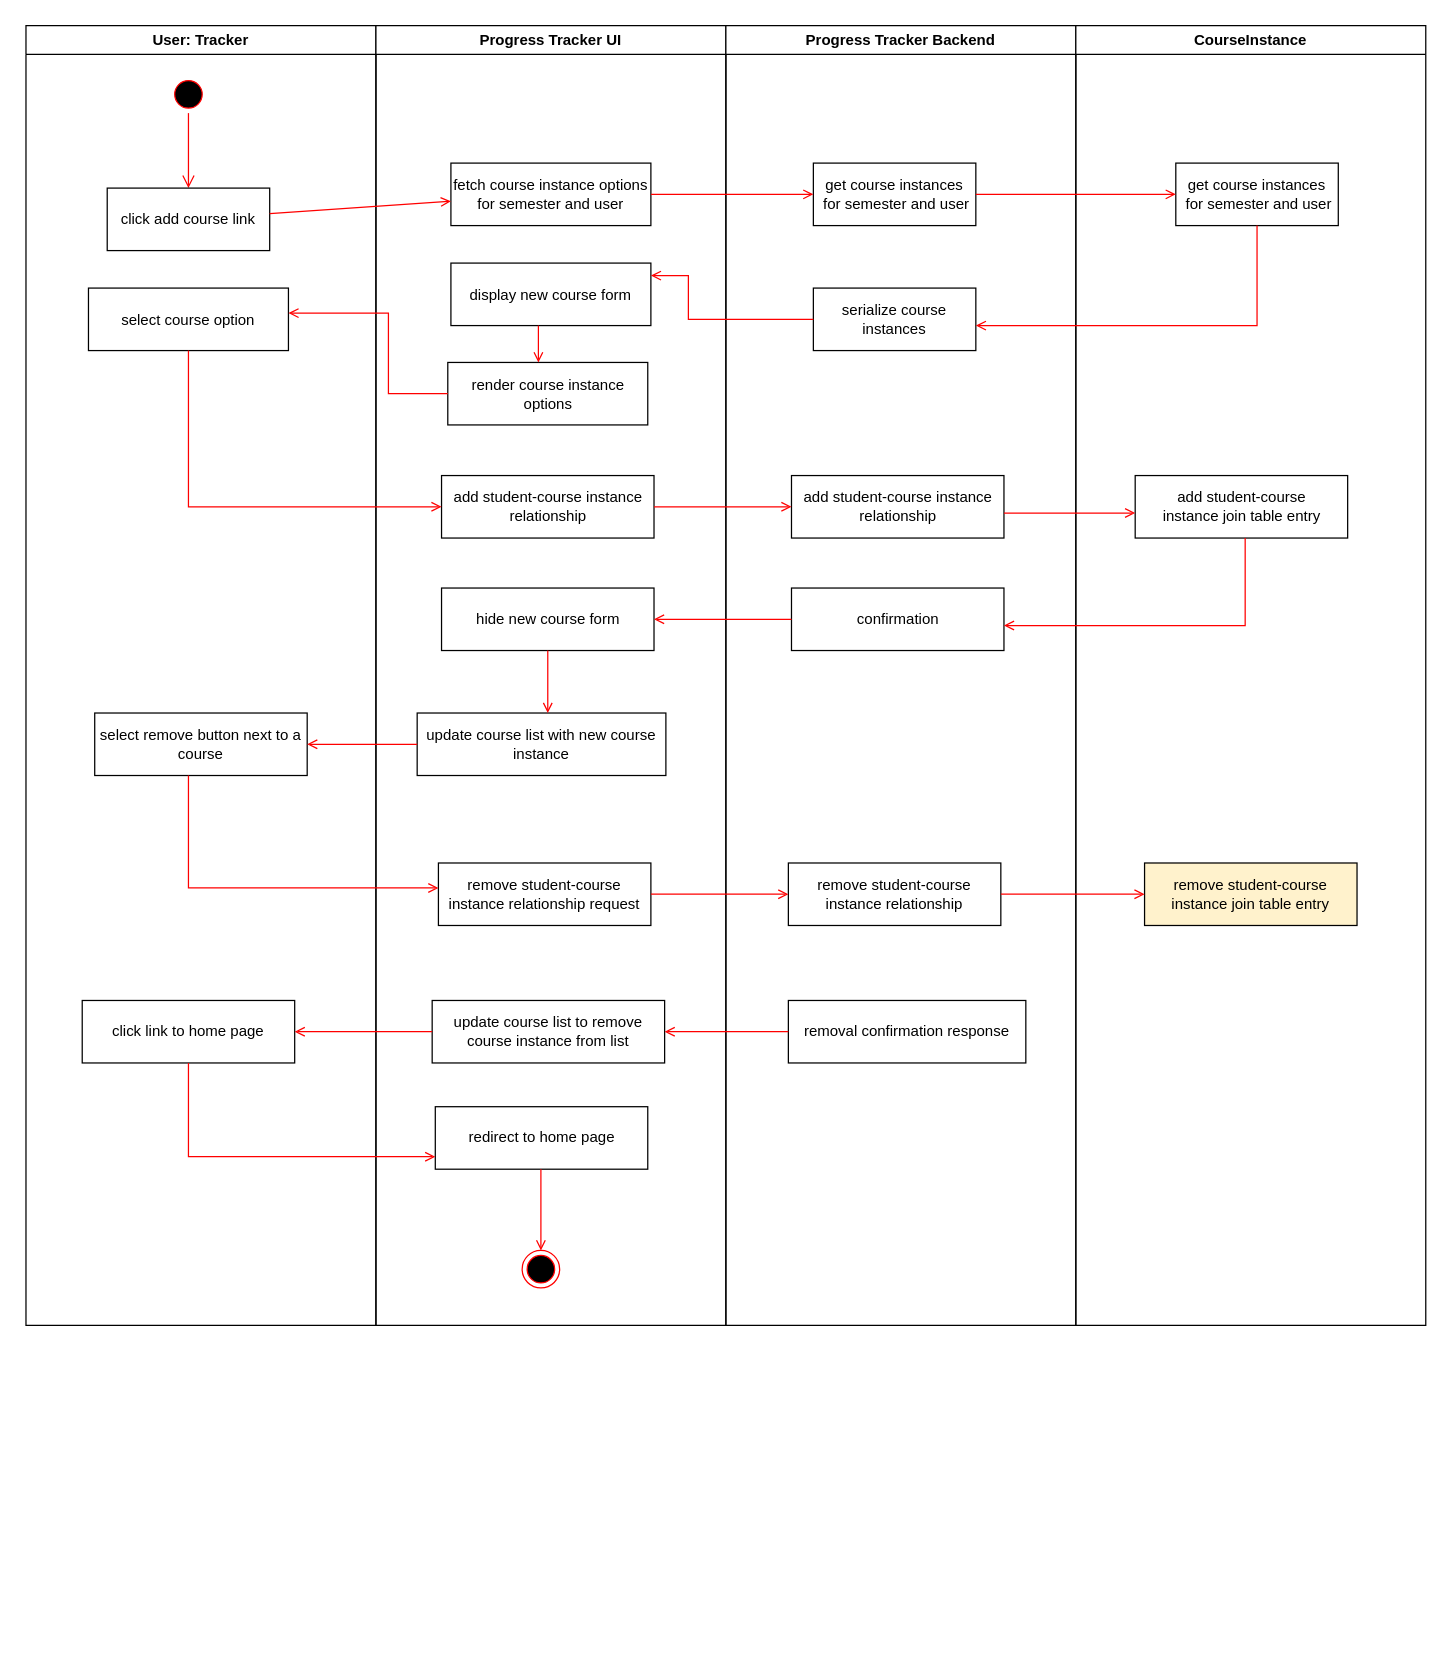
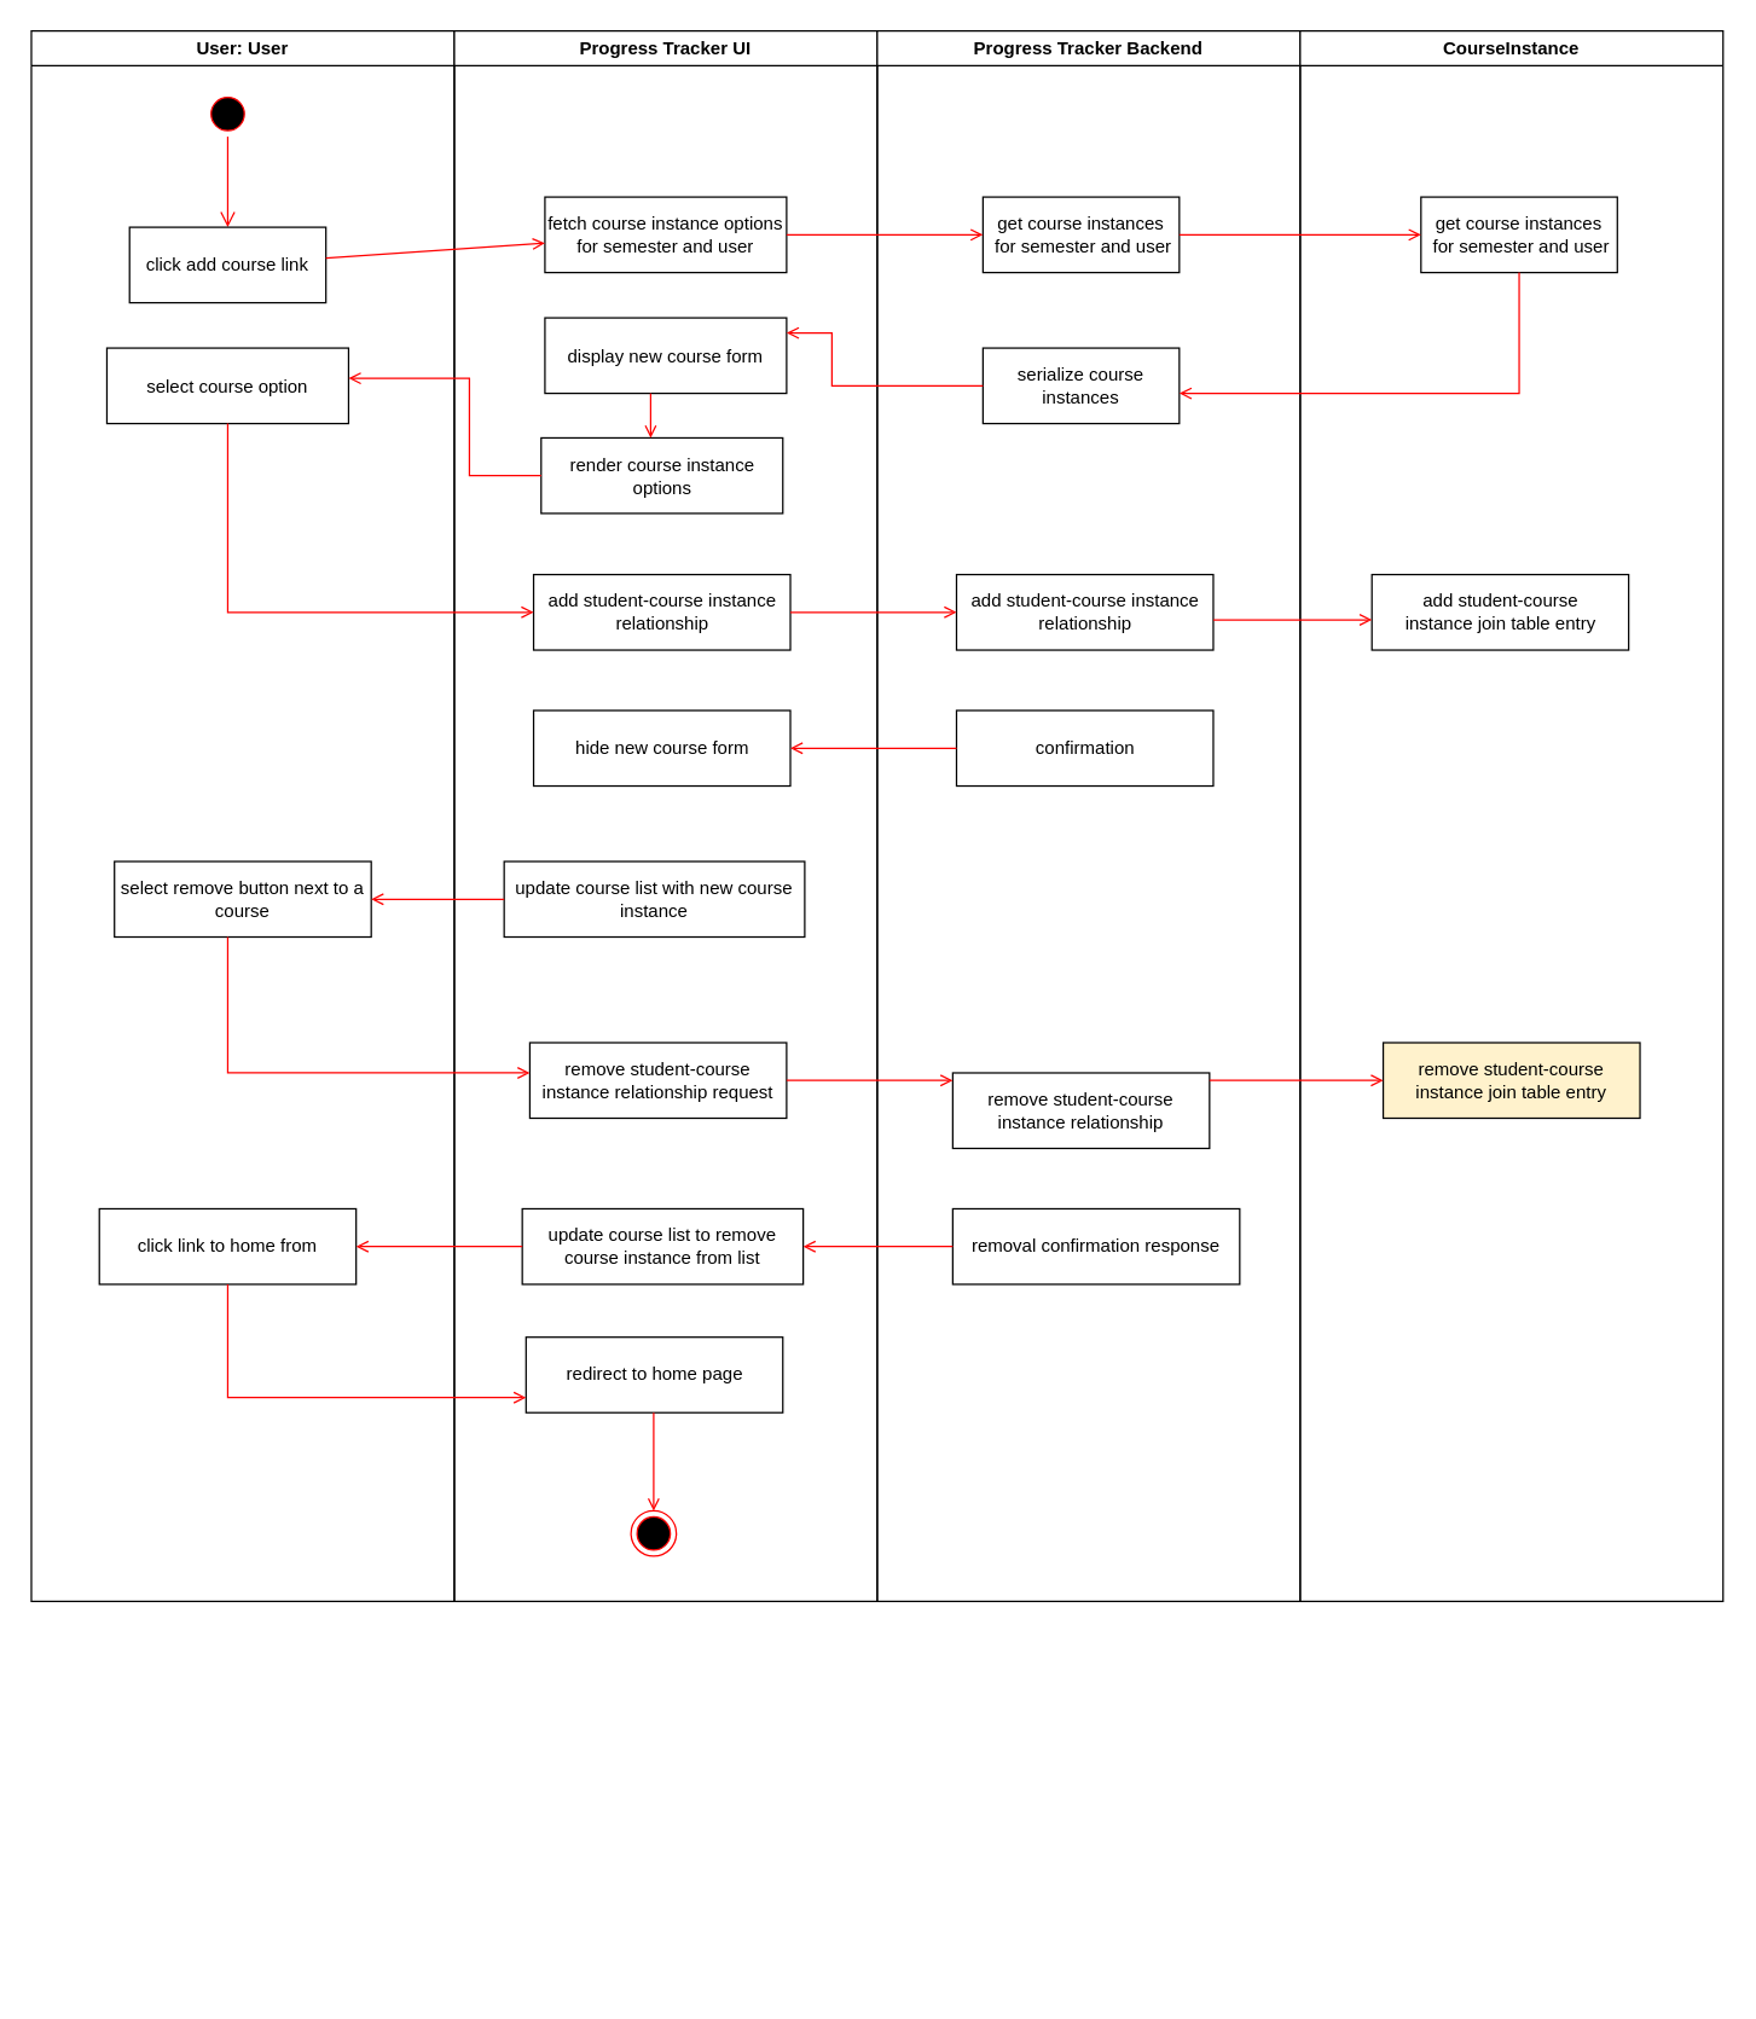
  <mxCell id="0" />
  <mxCell id="1" parent="0" />
- <mxCell id="2" value="User: Tracker" style="swimlane;whiteSpace=wrap" parent="1" vertex="1"><mxGeometry x="20" y="20" width="280" height="1040" as="geometry" /></mxCell>
+ <mxCell id="2" value="User: User" style="swimlane;whiteSpace=wrap" parent="1" vertex="1"><mxGeometry x="20" y="20" width="280" height="1040" as="geometry" /></mxCell>
  <mxCell id="3" value="" style="ellipse;shape=startState;fillColor=#000000;strokeColor=#ff0000;" parent="2" vertex="1"><mxGeometry x="115" y="40" width="30" height="30" as="geometry" /></mxCell>
  <mxCell id="4" value="" style="edgeStyle=elbowEdgeStyle;elbow=horizontal;verticalAlign=bottom;endArrow=open;endSize=8;strokeColor=#FF0000;endFill=1;rounded=0;jumpStyle=arc;" parent="2" source="3" target="5" edge="1"><mxGeometry x="100" y="40" as="geometry"><mxPoint x="115" y="110" as="targetPoint" /></mxGeometry></mxCell>
  <mxCell id="5" value="click add course link" style="whiteSpace=wrap;" parent="2" vertex="1"><mxGeometry x="65" y="130" width="130" height="50" as="geometry" /></mxCell>
  <mxCell id="6" value="select course option" style="" parent="2" vertex="1"><mxGeometry x="50" y="210" width="160" height="50" as="geometry" /></mxCell>
  <mxCell id="7" value="select remove button next to a course" style="whiteSpace=wrap;" parent="2" vertex="1"><mxGeometry x="55" y="550" width="170" height="50" as="geometry" /></mxCell>
- <mxCell id="8" value="click link to home page" style="whiteSpace=wrap;" parent="2" vertex="1"><mxGeometry x="45" y="780" width="170" height="50" as="geometry" /></mxCell>
+ <mxCell id="8" value="click link to home from" style="whiteSpace=wrap;" parent="2" vertex="1"><mxGeometry x="45" y="780" width="170" height="50" as="geometry" /></mxCell>
  <mxCell id="9" value="Progress Tracker UI" style="swimlane;whiteSpace=wrap" parent="1" vertex="1"><mxGeometry x="300" y="20" width="280" height="1040" as="geometry" /></mxCell>
  <mxCell id="10" value="fetch course instance options for semester and user" style="whiteSpace=wrap;" parent="9" vertex="1"><mxGeometry x="60" y="110" width="160" height="50" as="geometry" /></mxCell>
  <mxCell id="11" value="display new course form" style="" parent="9" vertex="1"><mxGeometry x="60" y="190" width="160" height="50" as="geometry" /></mxCell>
  <mxCell id="12" value="add student-course instance relationship" style="whiteSpace=wrap;" parent="9" vertex="1"><mxGeometry x="52.5" y="360" width="170" height="50" as="geometry" /></mxCell>
  <mxCell id="13" value="hide new course form" style="whiteSpace=wrap;" parent="9" vertex="1"><mxGeometry x="52.5" y="450" width="170" height="50" as="geometry" /></mxCell>
  <mxCell id="14" value="render course instance&#10;options" style="whiteSpace=wrap;" parent="9" vertex="1"><mxGeometry x="57.5" y="269.5" width="160" height="50" as="geometry" /></mxCell>
  <mxCell id="15" value="" style="endArrow=open;strokeColor=#FF0000;endFill=1;rounded=0;jumpStyle=arc;edgeStyle=elbowEdgeStyle;" parent="9" source="11" target="14" edge="1"><mxGeometry relative="1" as="geometry"><mxPoint y="280" as="sourcePoint" /><mxPoint x="-130" y="280" as="targetPoint" /><Array as="points"><mxPoint x="130" y="250" /><mxPoint x="-50" y="290" /></Array></mxGeometry></mxCell>
  <mxCell id="16" value="update course list with new course instance" style="whiteSpace=wrap;" parent="9" vertex="1"><mxGeometry x="33" y="550" width="199" height="50" as="geometry" /></mxCell>
- <mxCell id="17" value="" style="endArrow=open;strokeColor=#FF0000;endFill=1;rounded=0;jumpStyle=arc;edgeStyle=elbowEdgeStyle;" parent="9" source="13" target="16" edge="1"><mxGeometry relative="1" as="geometry"><mxPoint x="40" y="540" as="sourcePoint" /><mxPoint x="-70" y="540" as="targetPoint" /><Array as="points"><mxPoint x="135" y="560" /><mxPoint x="10" y="475" /><mxPoint x="30" y="625" /><mxPoint x="-110" y="635" /></Array></mxGeometry></mxCell>
  <mxCell id="18" value="remove student-course instance relationship request" style="whiteSpace=wrap;" parent="9" vertex="1"><mxGeometry x="50" y="670" width="170" height="50" as="geometry" /></mxCell>
  <mxCell id="19" value="update course list to remove course instance from list" style="whiteSpace=wrap;" parent="9" vertex="1"><mxGeometry x="45" y="780" width="186" height="50" as="geometry" /></mxCell>
  <mxCell id="20" value="redirect to home page" style="whiteSpace=wrap;" parent="9" vertex="1"><mxGeometry x="47.5" y="865" width="170" height="50" as="geometry" /></mxCell>
  <mxCell id="21" value="" style="ellipse;html=1;shape=endState;fillColor=#000000;strokeColor=#ff0000;" parent="9" vertex="1"><mxGeometry x="117" y="980" width="30" height="30" as="geometry" /></mxCell>
  <mxCell id="22" value="" style="endArrow=open;strokeColor=#FF0000;endFill=1;rounded=0;jumpStyle=arc;edgeStyle=elbowEdgeStyle;" parent="9" source="20" target="21" edge="1"><mxGeometry relative="1" as="geometry"><mxPoint x="50" y="942.5" as="sourcePoint" /><mxPoint x="247.5" y="1017.5" as="targetPoint" /><Array as="points"><mxPoint x="132" y="950" /><mxPoint x="50" y="1017.5" /><mxPoint x="338" y="972.5" /><mxPoint x="330.5" y="1397.5" /><mxPoint x="190.5" y="1407.5" /></Array></mxGeometry></mxCell>
  <mxCell id="23" value="Progress Tracker Backend" style="swimlane;whiteSpace=wrap" parent="1" vertex="1"><mxGeometry x="580" y="20" width="280" height="1040" as="geometry"><mxRectangle x="724.5" y="128" width="80" height="23" as="alternateBounds" /></mxGeometry></mxCell>
  <mxCell id="24" value="get course instances&#10; for semester and user" style="whiteSpace=wrap;" parent="23" vertex="1"><mxGeometry x="70" y="110" width="130" height="50" as="geometry" /></mxCell>
  <mxCell id="25" value="serialize course instances" style="whiteSpace=wrap;" parent="23" vertex="1"><mxGeometry x="70" y="210" width="130" height="50" as="geometry" /></mxCell>
  <mxCell id="26" value="add student-course instance relationship" style="whiteSpace=wrap;" parent="23" vertex="1"><mxGeometry x="52.5" y="360" width="170" height="50" as="geometry" /></mxCell>
  <mxCell id="27" value="confirmation" style="whiteSpace=wrap;" parent="23" vertex="1"><mxGeometry x="52.5" y="450" width="170" height="50" as="geometry" /></mxCell>
- <mxCell id="28" value="remove student-course instance relationship" style="whiteSpace=wrap;" parent="23" vertex="1"><mxGeometry x="50" y="670" width="170" height="50" as="geometry" /></mxCell>
+ <mxCell id="28" value="remove student-course instance relationship" style="whiteSpace=wrap;" parent="23" vertex="1"><mxGeometry x="50" y="690" width="170" height="50" as="geometry" /></mxCell>
  <mxCell id="29" value="removal confirmation response" style="whiteSpace=wrap;" parent="23" vertex="1"><mxGeometry x="50" y="780" width="190" height="50" as="geometry" /></mxCell>
  <mxCell id="30" value="" style="endArrow=open;strokeColor=#FF0000;endFill=1;rounded=0;jumpStyle=arc;" parent="1" source="5" target="10" edge="1"><mxGeometry relative="1" as="geometry" /></mxCell>
  <mxCell id="31" value="CourseInstance" style="swimlane;whiteSpace=wrap" parent="1" vertex="1"><mxGeometry x="860" y="20" width="280" height="1040" as="geometry"><mxRectangle x="724.5" y="128" width="80" height="23" as="alternateBounds" /></mxGeometry></mxCell>
  <mxCell id="32" value="get course instances&#10; for semester and user" style="whiteSpace=wrap;" parent="31" vertex="1"><mxGeometry x="80" y="110" width="130" height="50" as="geometry" /></mxCell>
  <mxCell id="33" value="add student-course instance join table entry" style="whiteSpace=wrap;" parent="31" vertex="1"><mxGeometry x="47.5" y="360" width="170" height="50" as="geometry" /></mxCell>
  <mxCell id="34" value="remove student-course instance join table entry" style="whiteSpace=wrap;fillColor=#fff2cc;" parent="31" vertex="1"><mxGeometry x="55" y="670" width="170" height="50" as="geometry" /></mxCell>
  <mxCell id="35" value="" style="endArrow=open;strokeColor=#FF0000;endFill=1;rounded=0;jumpStyle=arc;edgeStyle=elbowEdgeStyle;" parent="1" source="10" target="24" edge="1"><mxGeometry relative="1" as="geometry"><mxPoint x="510" y="200" as="sourcePoint" /><mxPoint x="670" y="200" as="targetPoint" /></mxGeometry></mxCell>
  <mxCell id="36" value="" style="endArrow=open;strokeColor=#FF0000;endFill=1;rounded=0;jumpStyle=arc;edgeStyle=elbowEdgeStyle;" parent="1" source="24" target="32" edge="1"><mxGeometry relative="1" as="geometry"><mxPoint x="795" y="210" as="sourcePoint" /><mxPoint x="925" y="210" as="targetPoint" /></mxGeometry></mxCell>
  <mxCell id="37" value="" style="endArrow=open;strokeColor=#FF0000;endFill=1;rounded=0;jumpStyle=arc;edgeStyle=elbowEdgeStyle;" parent="1" source="32" target="25" edge="1"><mxGeometry relative="1" as="geometry"><mxPoint x="930" y="300" as="sourcePoint" /><mxPoint x="1090" y="300" as="targetPoint" /><Array as="points"><mxPoint x="1005" y="260" /></Array></mxGeometry></mxCell>
  <mxCell id="38" value="" style="endArrow=open;strokeColor=#FF0000;endFill=1;rounded=0;jumpStyle=arc;edgeStyle=elbowEdgeStyle;" parent="1" source="25" target="11" edge="1"><mxGeometry relative="1" as="geometry"><mxPoint x="675" y="300" as="sourcePoint" /><mxPoint x="450" y="380" as="targetPoint" /><Array as="points"><mxPoint x="550" y="220" /><mxPoint x="580" y="250" /><mxPoint x="600" y="260" /></Array></mxGeometry></mxCell>
  <mxCell id="39" value="" style="endArrow=open;strokeColor=#FF0000;endFill=1;rounded=0;jumpStyle=arc;edgeStyle=elbowEdgeStyle;" parent="1" source="14" target="6" edge="1"><mxGeometry relative="1" as="geometry"><mxPoint x="350" y="320" as="sourcePoint" /><mxPoint x="220" y="320" as="targetPoint" /><Array as="points"><mxPoint x="310" y="250" /><mxPoint x="290" y="260" /></Array></mxGeometry></mxCell>
  <mxCell id="40" value="" style="endArrow=open;strokeColor=#FF0000;endFill=1;rounded=0;jumpStyle=arc;edgeStyle=elbowEdgeStyle;" parent="1" source="6" target="12" edge="1"><mxGeometry relative="1" as="geometry"><mxPoint x="270" y="360" as="sourcePoint" /><mxPoint x="140" y="360" as="targetPoint" /><Array as="points"><mxPoint x="150" y="355" /></Array></mxGeometry></mxCell>
  <mxCell id="41" value="" style="endArrow=open;strokeColor=#FF0000;endFill=1;rounded=0;jumpStyle=arc;edgeStyle=elbowEdgeStyle;" parent="1" source="12" target="26" edge="1"><mxGeometry relative="1" as="geometry"><mxPoint x="467.5" y="350" as="sourcePoint" /><mxPoint x="672.5" y="425" as="targetPoint" /><Array as="points"><mxPoint x="597.5" y="405" /><mxPoint x="607.5" y="415" /><mxPoint x="467.5" y="425" /></Array></mxGeometry></mxCell>
  <mxCell id="42" value="" style="endArrow=open;strokeColor=#FF0000;endFill=1;rounded=0;jumpStyle=arc;edgeStyle=elbowEdgeStyle;" parent="1" source="26" target="33" edge="1"><mxGeometry relative="1" as="geometry"><mxPoint x="827.5" y="450" as="sourcePoint" /><mxPoint x="937.5" y="450" as="targetPoint" /><Array as="points"><mxPoint x="857.5" y="410" /><mxPoint x="912.5" y="460" /><mxPoint x="772.5" y="470" /></Array></mxGeometry></mxCell>
- <mxCell id="43" value="" style="endArrow=open;strokeColor=#FF0000;endFill=1;rounded=0;jumpStyle=arc;edgeStyle=elbowEdgeStyle;" parent="1" source="33" target="27" edge="1"><mxGeometry relative="1" as="geometry"><mxPoint x="940" y="510" as="sourcePoint" /><mxPoint x="1045" y="510" as="targetPoint" /><Array as="points"><mxPoint x="995.5" y="500" /><mxPoint x="1050" y="560" /><mxPoint x="910" y="570" /></Array></mxGeometry></mxCell>
  <mxCell id="44" value="" style="endArrow=open;strokeColor=#FF0000;endFill=1;rounded=0;jumpStyle=arc;edgeStyle=elbowEdgeStyle;" parent="1" source="27" target="13" edge="1"><mxGeometry relative="1" as="geometry"><mxPoint x="537.5" y="570" as="sourcePoint" /><mxPoint x="647.5" y="570" as="targetPoint" /><Array as="points"><mxPoint x="577.5" y="495" /><mxPoint x="622.5" y="580" /><mxPoint x="482.5" y="590" /></Array></mxGeometry></mxCell>
  <mxCell id="45" value="" style="endArrow=open;strokeColor=#FF0000;endFill=1;rounded=0;jumpStyle=arc;edgeStyle=elbowEdgeStyle;" parent="1" source="16" target="7" edge="1"><mxGeometry relative="1" as="geometry"><mxPoint x="340" y="670" as="sourcePoint" /><mxPoint x="230" y="670" as="targetPoint" /><Array as="points"><mxPoint x="300" y="595" /><mxPoint x="330" y="755" /><mxPoint x="190" y="765" /></Array></mxGeometry></mxCell>
  <mxCell id="46" value="" style="endArrow=open;strokeColor=#FF0000;endFill=1;rounded=0;jumpStyle=arc;edgeStyle=elbowEdgeStyle;" parent="1" source="7" target="18" edge="1"><mxGeometry relative="1" as="geometry"><mxPoint x="297.5" y="720" as="sourcePoint" /><mxPoint x="190" y="720" as="targetPoint" /><Array as="points"><mxPoint x="150" y="710" /><mxPoint x="275" y="880" /><mxPoint x="135" y="890" /></Array></mxGeometry></mxCell>
  <mxCell id="47" value="" style="endArrow=open;strokeColor=#FF0000;endFill=1;rounded=0;jumpStyle=arc;edgeStyle=elbowEdgeStyle;" parent="1" source="18" target="28" edge="1"><mxGeometry relative="1" as="geometry"><mxPoint x="429.5" y="720" as="sourcePoint" /><mxPoint x="629.5" y="810" as="targetPoint" /><Array as="points"><mxPoint x="580" y="715" /><mxPoint x="554.5" y="980" /><mxPoint x="414.5" y="990" /></Array></mxGeometry></mxCell>
  <mxCell id="48" value="" style="endArrow=open;strokeColor=#FF0000;endFill=1;rounded=0;jumpStyle=arc;edgeStyle=elbowEdgeStyle;" parent="1" source="28" target="34" edge="1"><mxGeometry relative="1" as="geometry"><mxPoint x="800" y="770" as="sourcePoint" /><mxPoint x="910" y="770" as="targetPoint" /><Array as="points"><mxPoint x="860" y="715" /><mxPoint x="834.5" y="1035" /><mxPoint x="694.5" y="1045" /></Array></mxGeometry></mxCell>
  <mxCell id="49" value="" style="endArrow=open;strokeColor=#FF0000;endFill=1;rounded=0;jumpStyle=arc;edgeStyle=elbowEdgeStyle;" parent="1" source="29" target="19" edge="1"><mxGeometry relative="1" as="geometry"><mxPoint x="520" y="930" as="sourcePoint" /><mxPoint x="630" y="930" as="targetPoint" /><Array as="points"><mxPoint x="570" y="825" /><mxPoint x="554.5" y="1195" /><mxPoint x="414.5" y="1205" /></Array></mxGeometry></mxCell>
  <mxCell id="50" value="" style="endArrow=open;strokeColor=#FF0000;endFill=1;rounded=0;jumpStyle=arc;edgeStyle=elbowEdgeStyle;" parent="1" source="19" target="8" edge="1"><mxGeometry relative="1" as="geometry"><mxPoint x="358" y="880" as="sourcePoint" /><mxPoint x="242.5" y="880" as="targetPoint" /><Array as="points"><mxPoint x="290" y="825" /><mxPoint x="282.5" y="1250" /><mxPoint x="142.5" y="1260" /></Array></mxGeometry></mxCell>
  <mxCell id="51" value="" style="endArrow=open;strokeColor=#FF0000;endFill=1;rounded=0;jumpStyle=arc;edgeStyle=elbowEdgeStyle;" parent="1" source="8" target="20" edge="1"><mxGeometry relative="1" as="geometry"><mxPoint x="492.5" y="880" as="sourcePoint" /><mxPoint x="383" y="880" as="targetPoint" /><Array as="points"><mxPoint x="150" y="925" /><mxPoint x="438" y="880" /><mxPoint x="430.5" y="1305" /><mxPoint x="290.5" y="1315" /></Array></mxGeometry></mxCell>
